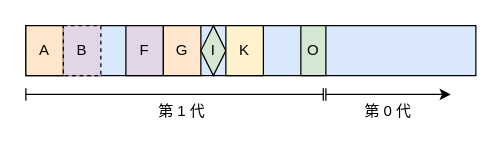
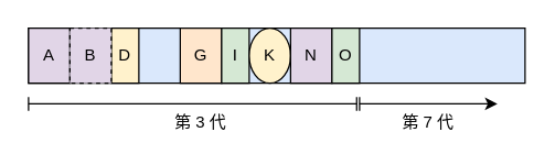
  <mxCell id="0" />
  <mxCell id="1" parent="0" />
  <mxCell id="2" value="" style="rounded=0;whiteSpace=wrap;html=1;fillColor=#dae8fc;" parent="1" vertex="1"><mxGeometry x="20" y="20" width="360" height="40" as="geometry" /></mxCell>
- <mxCell id="3" value="A" style="rounded=0;whiteSpace=wrap;html=1;fillColor=#ffe6cc;" parent="1" vertex="1"><mxGeometry x="20" y="20" width="30" height="40" as="geometry" /></mxCell>
+ <mxCell id="3" value="A" style="rounded=0;whiteSpace=wrap;html=1;fillColor=#e1d5e7;" parent="1" vertex="1"><mxGeometry x="20" y="20" width="30" height="40" as="geometry" /></mxCell>
+ <mxCell id="4" value="D" style="rounded=0;whiteSpace=wrap;html=1;fillColor=#fff2cc;" parent="1" vertex="1"><mxGeometry x="80" y="20" width="20" height="40" as="geometry" /></mxCell>
  <mxCell id="5" value="B" style="rounded=0;whiteSpace=wrap;html=1;fillColor=#e1d5e7;dashed=1;" parent="1" vertex="1"><mxGeometry x="50" y="20" width="30" height="40" as="geometry" /></mxCell>
  <mxCell id="6" value="" style="group" parent="1" vertex="1" connectable="0"><mxGeometry x="260" y="70" width="100" height="10" as="geometry" /></mxCell>
  <mxCell id="7" value="" style="endArrow=none;html=1;" parent="6" edge="1"><mxGeometry width="50" height="50" relative="1" as="geometry"><mxPoint y="10" as="sourcePoint" /><mxPoint as="targetPoint" /></mxGeometry></mxCell>
  <mxCell id="8" value="" style="endArrow=classic;html=1;" parent="6" edge="1"><mxGeometry width="50" height="50" relative="1" as="geometry"><mxPoint y="5" as="sourcePoint" /><mxPoint x="100" y="5" as="targetPoint" /></mxGeometry></mxCell>
- <mxCell id="9" value="第 0 代" style="text;html=1;strokeColor=none;fillColor=none;align=center;verticalAlign=middle;whiteSpace=wrap;rounded=0;" parent="1" vertex="1"><mxGeometry x="280" y="80" width="60" height="18" as="geometry" /></mxCell>
+ <mxCell id="9" value="第 7 代" style="text;html=1;strokeColor=none;fillColor=none;align=center;verticalAlign=middle;whiteSpace=wrap;rounded=0;" parent="1" vertex="1"><mxGeometry x="280" y="80" width="60" height="18" as="geometry" /></mxCell>
  <mxCell id="10" value="" style="endArrow=none;html=1;" parent="1" edge="1"><mxGeometry width="50" height="50" relative="1" as="geometry"><mxPoint x="20" y="75" as="sourcePoint" /><mxPoint x="258" y="75" as="targetPoint" /></mxGeometry></mxCell>
  <mxCell id="11" value="" style="endArrow=none;html=1;" parent="1" edge="1"><mxGeometry x="190" y="290" width="50" height="50" as="geometry"><mxPoint x="20" y="80" as="sourcePoint" /><mxPoint x="20" y="70" as="targetPoint" /></mxGeometry></mxCell>
  <mxCell id="12" value="" style="endArrow=none;html=1;" parent="1" edge="1"><mxGeometry x="427.92" y="290" width="50" height="50" as="geometry"><mxPoint x="257.92" y="80" as="sourcePoint" /><mxPoint x="257.92" y="70" as="targetPoint" /><Array as="points"><mxPoint x="257.92" y="80" /></Array></mxGeometry></mxCell>
- <mxCell id="13" value="第 1 代" style="text;html=1;strokeColor=none;fillColor=none;align=center;verticalAlign=middle;whiteSpace=wrap;rounded=0;" parent="1" vertex="1"><mxGeometry x="115" y="80" width="60" height="18" as="geometry" /></mxCell>
- <mxCell id="14" value="F" style="rounded=0;whiteSpace=wrap;html=1;fillColor=#e1d5e7;" parent="1" vertex="1"><mxGeometry x="100" y="20" width="30" height="40" as="geometry" /></mxCell>
+ <mxCell id="13" value="第 3 代" style="text;html=1;strokeColor=none;fillColor=none;align=center;verticalAlign=middle;whiteSpace=wrap;rounded=0;" parent="1" vertex="1"><mxGeometry x="115" y="80" width="60" height="18" as="geometry" /></mxCell>
  <mxCell id="15" value="G" style="rounded=0;whiteSpace=wrap;html=1;fillColor=#ffe6cc;" parent="1" vertex="1"><mxGeometry x="130" y="20" width="30" height="40" as="geometry" /></mxCell>
- <mxCell id="16" value="I" style="rhombus;whiteSpace=wrap;html=1;fillColor=#d5e8d4;" parent="1" vertex="1"><mxGeometry x="160" y="20" width="20" height="40" as="geometry" /></mxCell>
- <mxCell id="17" value="K" style="rounded=0;whiteSpace=wrap;html=1;fillColor=#fff2cc;" parent="1" vertex="1"><mxGeometry x="180" y="20" width="30" height="40" as="geometry" /></mxCell>
+ <mxCell id="16" value="I" style="rounded=0;whiteSpace=wrap;html=1;fillColor=#d5e8d4;" parent="1" vertex="1"><mxGeometry x="160" y="20" width="20" height="40" as="geometry" /></mxCell>
+ <mxCell id="17" value="K" style="ellipse;whiteSpace=wrap;html=1;fillColor=#fff2cc;" parent="1" vertex="1"><mxGeometry x="180" y="20" width="30" height="40" as="geometry" /></mxCell>
+ <mxCell id="18" value="N" style="rounded=0;whiteSpace=wrap;html=1;fillColor=#e1d5e7;" parent="1" vertex="1"><mxGeometry x="210" y="20" width="30" height="40" as="geometry" /></mxCell>
  <mxCell id="19" value="O" style="rounded=0;whiteSpace=wrap;html=1;fillColor=#d5e8d4;" parent="1" vertex="1"><mxGeometry x="240" y="20" width="20" height="40" as="geometry" /></mxCell>
